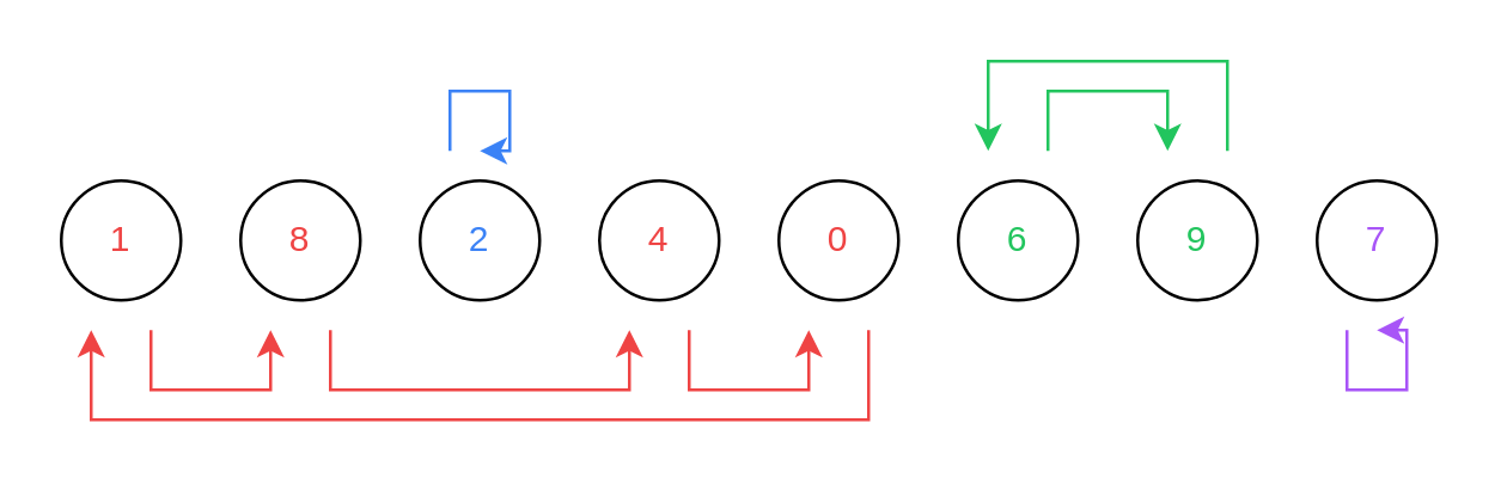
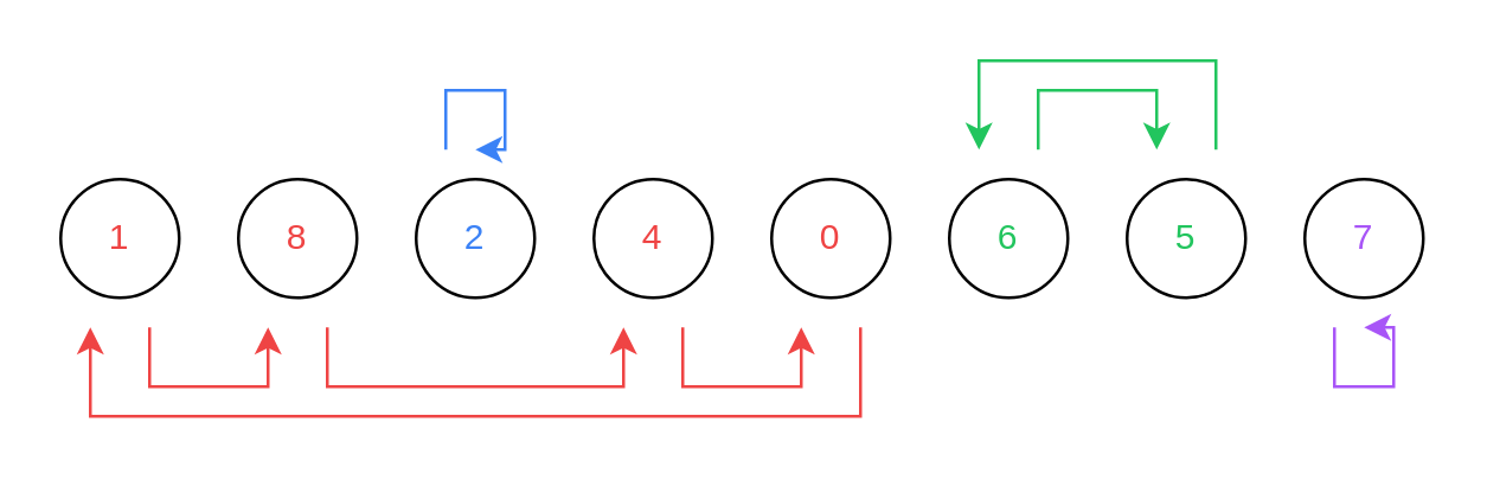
  <mxCell id="0" />
  <mxCell id="1" parent="0" />
  <mxCell id="2" value="1" style="ellipse;whiteSpace=wrap;html=1;aspect=fixed;fillColor=none;fontColor=#ef4444;" parent="1" vertex="1"><mxGeometry x="20" y="60" width="40" height="40" as="geometry" /></mxCell>
  <mxCell id="3" value="8" style="ellipse;whiteSpace=wrap;html=1;aspect=fixed;fillColor=none;fontColor=#ef4444;" parent="1" vertex="1"><mxGeometry x="80" y="60" width="40" height="40" as="geometry" /></mxCell>
  <mxCell id="4" value="2" style="ellipse;whiteSpace=wrap;html=1;aspect=fixed;fillColor=none;fontColor=#3b82f6;" parent="1" vertex="1"><mxGeometry x="140" y="60" width="40" height="40" as="geometry" /></mxCell>
  <mxCell id="5" value="4" style="ellipse;whiteSpace=wrap;html=1;aspect=fixed;fillColor=none;fontColor=#ef4444;" parent="1" vertex="1"><mxGeometry x="200" y="60" width="40" height="40" as="geometry" /></mxCell>
  <mxCell id="6" value="0" style="ellipse;whiteSpace=wrap;html=1;aspect=fixed;fillColor=none;fontColor=#ef4444;" parent="1" vertex="1"><mxGeometry x="260" y="60" width="40" height="40" as="geometry" /></mxCell>
  <mxCell id="7" value="6" style="ellipse;whiteSpace=wrap;html=1;aspect=fixed;fillColor=none;fontColor=#22c55e;" parent="1" vertex="1"><mxGeometry x="320" y="60" width="40" height="40" as="geometry" /></mxCell>
- <mxCell id="8" value="9" style="ellipse;whiteSpace=wrap;html=1;aspect=fixed;fillColor=none;fontColor=#22c55e;" parent="1" vertex="1"><mxGeometry x="380" y="60" width="40" height="40" as="geometry" /></mxCell>
+ <mxCell id="8" value="5" style="ellipse;whiteSpace=wrap;html=1;aspect=fixed;fillColor=none;fontColor=#22c55e;" parent="1" vertex="1"><mxGeometry x="380" y="60" width="40" height="40" as="geometry" /></mxCell>
  <mxCell id="9" value="7" style="ellipse;whiteSpace=wrap;html=1;aspect=fixed;fillColor=none;fontColor=#a855f7;" parent="1" vertex="1"><mxGeometry x="440" y="60" width="40" height="40" as="geometry" /></mxCell>
  <mxCell id="10" value="" style="endArrow=classic;html=1;rounded=0;strokeColor=#ef4444;" parent="1" edge="1"><mxGeometry width="50" height="50" relative="1" as="geometry"><mxPoint x="50" y="110" as="sourcePoint" /><mxPoint x="90" y="110" as="targetPoint" /><Array as="points"><mxPoint x="50" y="130" /><mxPoint x="90" y="130" /></Array></mxGeometry></mxCell>
  <mxCell id="11" value="" style="endArrow=classic;html=1;rounded=0;strokeColor=#ef4444;" parent="1" edge="1"><mxGeometry width="50" height="50" relative="1" as="geometry"><mxPoint x="110" y="110" as="sourcePoint" /><mxPoint x="210" y="110" as="targetPoint" /><Array as="points"><mxPoint x="110" y="130" /><mxPoint x="210" y="130" /></Array></mxGeometry></mxCell>
  <mxCell id="12" value="" style="endArrow=classic;html=1;rounded=0;strokeColor=#ef4444;" parent="1" edge="1"><mxGeometry width="50" height="50" relative="1" as="geometry"><mxPoint x="230" y="110" as="sourcePoint" /><mxPoint x="270" y="110" as="targetPoint" /><Array as="points"><mxPoint x="230" y="130" /><mxPoint x="270" y="130" /></Array></mxGeometry></mxCell>
  <mxCell id="13" value="" style="endArrow=classic;html=1;rounded=0;strokeColor=#ef4444;" parent="1" edge="1"><mxGeometry width="50" height="50" relative="1" as="geometry"><mxPoint x="290" y="110" as="sourcePoint" /><mxPoint x="30" y="110" as="targetPoint" /><Array as="points"><mxPoint x="290" y="140" /><mxPoint x="30" y="140" /></Array></mxGeometry></mxCell>
  <mxCell id="14" value="" style="endArrow=classic;html=1;rounded=0;strokeColor=#3b82f6;" parent="1" edge="1"><mxGeometry width="50" height="50" relative="1" as="geometry"><mxPoint x="150" y="50" as="sourcePoint" /><mxPoint x="160" y="50" as="targetPoint" /><Array as="points"><mxPoint x="150" y="30" /><mxPoint x="170" y="30" /><mxPoint x="170" y="50" /></Array></mxGeometry></mxCell>
  <mxCell id="15" value="" style="endArrow=classic;html=1;rounded=0;strokeColor=#a855f7;" parent="1" edge="1"><mxGeometry width="50" height="50" relative="1" as="geometry"><mxPoint x="450" y="110" as="sourcePoint" /><mxPoint x="460" y="110" as="targetPoint" /><Array as="points"><mxPoint x="450" y="130" /><mxPoint x="470" y="130" /><mxPoint x="470" y="110" /></Array></mxGeometry></mxCell>
  <mxCell id="16" value="" style="endArrow=classic;html=1;rounded=0;strokeColor=#22c55e;" parent="1" edge="1"><mxGeometry width="50" height="50" relative="1" as="geometry"><mxPoint x="350" y="50" as="sourcePoint" /><mxPoint x="390" y="50" as="targetPoint" /><Array as="points"><mxPoint x="350" y="30" /><mxPoint x="390" y="30" /></Array></mxGeometry></mxCell>
  <mxCell id="17" value="" style="endArrow=classic;html=1;rounded=0;strokeColor=#22c55e;" parent="1" edge="1"><mxGeometry width="50" height="50" relative="1" as="geometry"><mxPoint x="410" y="50" as="sourcePoint" /><mxPoint x="330" y="50" as="targetPoint" /><Array as="points"><mxPoint x="410" y="20" /><mxPoint x="330" y="20" /></Array></mxGeometry></mxCell>
